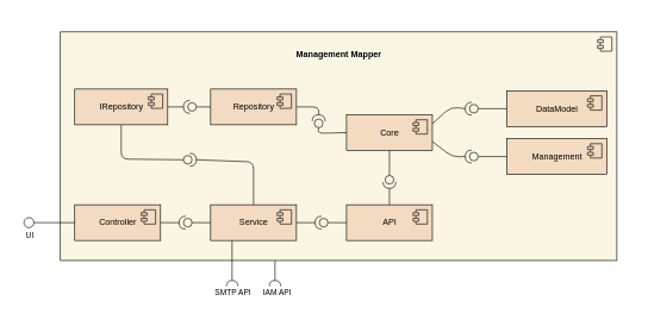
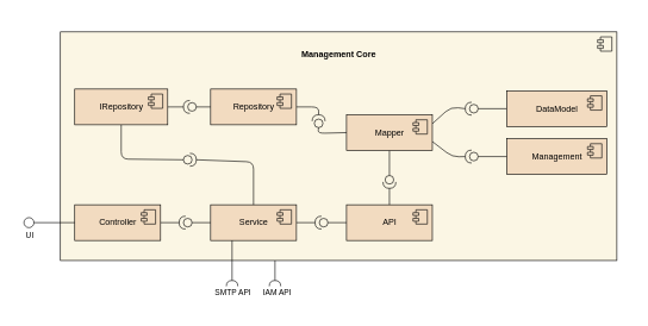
  <mxCell id="0" />
  <mxCell id="1" parent="0" />
  <mxCell id="2" style="edgeStyle=none;html=1;strokeColor=#000000;fontColor=#000000;endArrow=halfCircle;endFill=0;exitX=0.75;exitY=1;exitDx=0;exitDy=0;" parent="1" source="35" edge="1"><mxGeometry relative="1" as="geometry"><mxPoint x="384" y="400" as="targetPoint" /><mxPoint x="-36" y="34" as="sourcePoint" /></mxGeometry></mxCell>
  <mxCell id="3" value="IAM API" style="edgeLabel;html=1;align=center;verticalAlign=middle;resizable=0;points=[];fontColor=#000000;labelBackgroundColor=none;" parent="2" vertex="1" connectable="0"><mxGeometry x="0.773" y="5" relative="1" as="geometry"><mxPoint x="-3" y="15" as="offset" /></mxGeometry></mxCell>
- <mxCell id="4" value="&lt;b&gt;Management Mapper&lt;br&gt;&lt;br&gt;&lt;br&gt;&lt;br&gt;&lt;br&gt;&lt;br&gt;&lt;br&gt;&lt;br&gt;&lt;br&gt;&lt;br&gt;&lt;br&gt;&lt;br&gt;&lt;br&gt;&lt;br&gt;&lt;br&gt;&lt;br&gt;&lt;br&gt;&lt;br&gt;&lt;br&gt;&lt;/b&gt;" style="html=1;dropTarget=0;fillColor=#FBF6E4;strokeColor=#000000;fontColor=#000000;" parent="1" vertex="1"><mxGeometry x="84" y="44" width="778" height="320" as="geometry" /></mxCell>
+ <mxCell id="4" value="&lt;b&gt;Management Core&lt;br&gt;&lt;br&gt;&lt;br&gt;&lt;br&gt;&lt;br&gt;&lt;br&gt;&lt;br&gt;&lt;br&gt;&lt;br&gt;&lt;br&gt;&lt;br&gt;&lt;br&gt;&lt;br&gt;&lt;br&gt;&lt;br&gt;&lt;br&gt;&lt;br&gt;&lt;br&gt;&lt;br&gt;&lt;/b&gt;" style="html=1;dropTarget=0;fillColor=#FBF6E4;strokeColor=#000000;fontColor=#000000;" parent="1" vertex="1"><mxGeometry x="84" y="44" width="778" height="320" as="geometry" /></mxCell>
  <mxCell id="5" value="" style="shape=module;jettyWidth=8;jettyHeight=4;fillColor=#FBF6E4;strokeColor=#000000;" parent="4" vertex="1"><mxGeometry x="1" width="20" height="20" relative="1" as="geometry"><mxPoint x="-27" y="7" as="offset" /></mxGeometry></mxCell>
  <mxCell id="6" style="edgeStyle=none;html=1;exitX=1;exitY=0.5;exitDx=0;exitDy=0;entryX=1;entryY=0.5;entryDx=0;entryDy=0;entryPerimeter=0;labelBackgroundColor=default;strokeColor=#000000;fontColor=#000000;endArrow=none;endFill=0;" parent="1" source="8" target="21" edge="1"><mxGeometry relative="1" as="geometry" /></mxCell>
  <mxCell id="7" style="edgeStyle=none;html=1;exitX=0.5;exitY=1;exitDx=0;exitDy=0;entryX=0;entryY=0.5;entryDx=0;entryDy=0;entryPerimeter=0;labelBackgroundColor=default;strokeColor=#000000;fontColor=#000000;endArrow=none;endFill=0;" parent="1" source="8" target="45" edge="1"><mxGeometry relative="1" as="geometry"><Array as="points"><mxPoint x="169" y="222" /></Array></mxGeometry></mxCell>
  <mxCell id="8" value="IRepository" style="html=1;dropTarget=0;fillColor=#f2dbc0;strokeColor=#000000;fontColor=#000000;align=center;" parent="1" vertex="1"><mxGeometry x="104" y="124" width="130" height="50" as="geometry" /></mxCell>
  <mxCell id="9" value="" style="shape=module;jettyWidth=8;jettyHeight=4;fillColor=#f2dbc0;strokeColor=#000000;" parent="8" vertex="1"><mxGeometry x="1" width="20" height="20" relative="1" as="geometry"><mxPoint x="-27" y="7" as="offset" /></mxGeometry></mxCell>
  <mxCell id="10" style="edgeStyle=none;html=1;entryX=1;entryY=0.5;entryDx=0;entryDy=0;entryPerimeter=0;labelBackgroundColor=default;strokeColor=#000000;fontColor=#000000;endArrow=none;endFill=0;exitX=1;exitY=0.5;exitDx=0;exitDy=0;" parent="1" source="11" target="19" edge="1"><mxGeometry relative="1" as="geometry"><Array as="points"><mxPoint x="445" y="149" /></Array></mxGeometry></mxCell>
  <mxCell id="11" value="Repository" style="html=1;dropTarget=0;fillColor=#f2dbc0;strokeColor=#000000;fontColor=#000000;" parent="1" vertex="1"><mxGeometry x="294" y="124" width="120" height="50" as="geometry" /></mxCell>
  <mxCell id="12" value="" style="shape=module;jettyWidth=8;jettyHeight=4;fillColor=#f2dbc0;strokeColor=#000000;" parent="11" vertex="1"><mxGeometry x="1" width="20" height="20" relative="1" as="geometry"><mxPoint x="-27" y="7" as="offset" /></mxGeometry></mxCell>
  <mxCell id="13" style="edgeStyle=none;html=1;exitX=0.5;exitY=1;exitDx=0;exitDy=0;entryX=0;entryY=0.5;entryDx=0;entryDy=0;entryPerimeter=0;labelBackgroundColor=default;strokeColor=#000000;fontColor=#000000;endArrow=none;endFill=0;" parent="1" source="16" target="25" edge="1"><mxGeometry relative="1" as="geometry" /></mxCell>
  <mxCell id="14" style="edgeStyle=none;html=1;exitX=1;exitY=0.25;exitDx=0;exitDy=0;entryX=1;entryY=0.5;entryDx=0;entryDy=0;entryPerimeter=0;labelBackgroundColor=default;strokeColor=#000000;fontColor=#000000;endArrow=none;endFill=0;" parent="1" source="16" target="27" edge="1"><mxGeometry relative="1" as="geometry"><Array as="points"><mxPoint x="630" y="149" /></Array></mxGeometry></mxCell>
  <mxCell id="15" style="edgeStyle=none;html=1;exitX=1;exitY=0.75;exitDx=0;exitDy=0;entryX=1;entryY=0.5;entryDx=0;entryDy=0;entryPerimeter=0;labelBackgroundColor=default;strokeColor=#000000;fontColor=#000000;endArrow=none;endFill=0;" parent="1" source="16" target="33" edge="1"><mxGeometry relative="1" as="geometry"><Array as="points"><mxPoint x="632" y="219" /></Array></mxGeometry></mxCell>
- <mxCell id="16" value="Core" style="html=1;dropTarget=0;fillColor=#f2dbc0;strokeColor=#000000;fontColor=#000000;" parent="1" vertex="1"><mxGeometry x="484" y="160" width="120" height="50" as="geometry" /></mxCell>
+ <mxCell id="16" value="Mapper" style="html=1;dropTarget=0;fillColor=#f2dbc0;strokeColor=#000000;fontColor=#000000;" parent="1" vertex="1"><mxGeometry x="484" y="160" width="120" height="50" as="geometry" /></mxCell>
  <mxCell id="17" value="" style="shape=module;jettyWidth=8;jettyHeight=4;fillColor=#f2dbc0;strokeColor=#000000;" parent="16" vertex="1"><mxGeometry x="1" width="20" height="20" relative="1" as="geometry"><mxPoint x="-27" y="7" as="offset" /></mxGeometry></mxCell>
  <mxCell id="18" style="edgeStyle=none;html=1;exitX=0;exitY=0.5;exitDx=0;exitDy=0;exitPerimeter=0;entryX=0;entryY=0.5;entryDx=0;entryDy=0;labelBackgroundColor=default;strokeColor=#000000;fontColor=#000000;endArrow=none;endFill=0;" parent="1" source="19" target="16" edge="1"><mxGeometry relative="1" as="geometry"><Array as="points"><mxPoint x="444" y="186" /></Array></mxGeometry></mxCell>
  <mxCell id="19" value="" style="shape=providedRequiredInterface;html=1;verticalLabelPosition=bottom;sketch=0;fontColor=#000000;fillColor=none;direction=north;strokeColor=#000000;" parent="1" vertex="1"><mxGeometry x="436" y="160" width="18" height="18" as="geometry" /></mxCell>
  <mxCell id="20" style="edgeStyle=none;html=1;exitX=0;exitY=0.5;exitDx=0;exitDy=0;exitPerimeter=0;entryX=0;entryY=0.5;entryDx=0;entryDy=0;labelBackgroundColor=default;strokeColor=#000000;fontColor=#000000;endArrow=none;endFill=0;" parent="1" source="21" target="11" edge="1"><mxGeometry relative="1" as="geometry" /></mxCell>
  <mxCell id="21" value="" style="shape=providedRequiredInterface;html=1;verticalLabelPosition=bottom;sketch=0;fontColor=#000000;fillColor=none;direction=west;strokeColor=#000000;" parent="1" vertex="1"><mxGeometry x="256" y="140" width="18" height="18" as="geometry" /></mxCell>
  <mxCell id="22" value="API" style="html=1;dropTarget=0;fillColor=#f2dbc0;strokeColor=#000000;fontColor=#000000;" parent="1" vertex="1"><mxGeometry x="484" y="286" width="120" height="50" as="geometry" /></mxCell>
  <mxCell id="23" value="" style="shape=module;jettyWidth=8;jettyHeight=4;fillColor=#f2dbc0;strokeColor=#000000;" parent="22" vertex="1"><mxGeometry x="1" width="20" height="20" relative="1" as="geometry"><mxPoint x="-27" y="7" as="offset" /></mxGeometry></mxCell>
  <mxCell id="24" style="edgeStyle=none;html=1;exitX=1;exitY=0.5;exitDx=0;exitDy=0;exitPerimeter=0;entryX=0.5;entryY=0;entryDx=0;entryDy=0;labelBackgroundColor=default;strokeColor=#000000;fontColor=#000000;endArrow=none;endFill=0;" parent="1" source="25" target="22" edge="1"><mxGeometry relative="1" as="geometry" /></mxCell>
  <mxCell id="25" value="" style="shape=providedRequiredInterface;html=1;verticalLabelPosition=bottom;sketch=0;fontColor=#000000;fillColor=none;direction=south;strokeColor=#000000;" parent="1" vertex="1"><mxGeometry x="535" y="245" width="18" height="18" as="geometry" /></mxCell>
  <mxCell id="26" style="edgeStyle=none;html=1;exitX=0;exitY=0.5;exitDx=0;exitDy=0;exitPerimeter=0;entryX=0;entryY=0.5;entryDx=0;entryDy=0;labelBackgroundColor=default;strokeColor=#000000;fontColor=#000000;endArrow=none;endFill=0;" parent="1" source="27" target="28" edge="1"><mxGeometry relative="1" as="geometry" /></mxCell>
  <mxCell id="27" value="" style="shape=providedRequiredInterface;html=1;verticalLabelPosition=bottom;sketch=0;fontColor=#000000;fillColor=none;direction=west;strokeColor=#000000;" parent="1" vertex="1"><mxGeometry x="650" y="142.5" width="18" height="18" as="geometry" /></mxCell>
  <mxCell id="28" value="DataModel" style="html=1;dropTarget=0;fillColor=#f2dbc0;strokeColor=#000000;fontColor=#000000;" parent="1" vertex="1"><mxGeometry x="708" y="126.5" width="140" height="50" as="geometry" /></mxCell>
  <mxCell id="29" value="" style="shape=module;jettyWidth=8;jettyHeight=4;fillColor=#f2dbc0;strokeColor=#000000;" parent="28" vertex="1"><mxGeometry x="1" width="20" height="20" relative="1" as="geometry"><mxPoint x="-27" y="7" as="offset" /></mxGeometry></mxCell>
  <mxCell id="30" value="Management" style="html=1;dropTarget=0;fillColor=#f2dbc0;strokeColor=#000000;fontColor=#000000;" parent="1" vertex="1"><mxGeometry x="708" y="193.5" width="140" height="50" as="geometry" /></mxCell>
  <mxCell id="31" value="" style="shape=module;jettyWidth=8;jettyHeight=4;fillColor=#f2dbc0;strokeColor=#000000;" parent="30" vertex="1"><mxGeometry x="1" width="20" height="20" relative="1" as="geometry"><mxPoint x="-27" y="7" as="offset" /></mxGeometry></mxCell>
  <mxCell id="32" style="edgeStyle=none;html=1;exitX=0;exitY=0.5;exitDx=0;exitDy=0;exitPerimeter=0;labelBackgroundColor=default;strokeColor=#000000;fontColor=#000000;endArrow=none;endFill=0;" parent="1" source="33" target="30" edge="1"><mxGeometry relative="1" as="geometry" /></mxCell>
  <mxCell id="33" value="" style="shape=providedRequiredInterface;html=1;verticalLabelPosition=bottom;sketch=0;fontColor=#000000;fillColor=none;direction=west;strokeColor=#000000;" parent="1" vertex="1"><mxGeometry x="650" y="209.5" width="18" height="18" as="geometry" /></mxCell>
  <mxCell id="34" style="edgeStyle=none;html=1;exitX=1;exitY=0.5;exitDx=0;exitDy=0;entryX=1;entryY=0.5;entryDx=0;entryDy=0;entryPerimeter=0;labelBackgroundColor=default;strokeColor=#000000;fontColor=#000000;endArrow=none;endFill=0;" parent="1" source="35" target="41" edge="1"><mxGeometry relative="1" as="geometry" /></mxCell>
  <mxCell id="35" value="Service" style="html=1;dropTarget=0;fillColor=#f2dbc0;strokeColor=#000000;fontColor=#000000;" parent="1" vertex="1"><mxGeometry x="294" y="286" width="120" height="50" as="geometry" /></mxCell>
  <mxCell id="36" value="" style="shape=module;jettyWidth=8;jettyHeight=4;fillColor=#f2dbc0;strokeColor=#000000;" parent="35" vertex="1"><mxGeometry x="1" width="20" height="20" relative="1" as="geometry"><mxPoint x="-27" y="7" as="offset" /></mxGeometry></mxCell>
  <mxCell id="37" style="edgeStyle=none;html=1;exitX=1;exitY=0.5;exitDx=0;exitDy=0;entryX=1;entryY=0.5;entryDx=0;entryDy=0;entryPerimeter=0;labelBackgroundColor=default;strokeColor=#000000;fontColor=#000000;endArrow=none;endFill=0;" parent="1" source="38" target="43" edge="1"><mxGeometry relative="1" as="geometry" /></mxCell>
  <mxCell id="38" value="Controller" style="html=1;dropTarget=0;fillColor=#f2dbc0;strokeColor=#000000;fontColor=#000000;" parent="1" vertex="1"><mxGeometry x="104" y="286" width="120" height="50" as="geometry" /></mxCell>
  <mxCell id="39" value="" style="shape=module;jettyWidth=8;jettyHeight=4;fillColor=#f2dbc0;strokeColor=#000000;" parent="38" vertex="1"><mxGeometry x="1" width="20" height="20" relative="1" as="geometry"><mxPoint x="-27" y="7" as="offset" /></mxGeometry></mxCell>
  <mxCell id="40" style="edgeStyle=none;html=1;exitX=0;exitY=0.5;exitDx=0;exitDy=0;exitPerimeter=0;entryX=0;entryY=0.5;entryDx=0;entryDy=0;labelBackgroundColor=default;strokeColor=#000000;fontColor=#000000;endArrow=none;endFill=0;" parent="1" source="41" target="22" edge="1"><mxGeometry relative="1" as="geometry" /></mxCell>
  <mxCell id="41" value="" style="shape=providedRequiredInterface;html=1;verticalLabelPosition=bottom;sketch=0;fontColor=#000000;fillColor=none;direction=west;strokeColor=#000000;" parent="1" vertex="1"><mxGeometry x="440" y="302" width="18" height="18" as="geometry" /></mxCell>
  <mxCell id="42" style="edgeStyle=none;html=1;exitX=0;exitY=0.5;exitDx=0;exitDy=0;exitPerimeter=0;entryX=0;entryY=0.5;entryDx=0;entryDy=0;labelBackgroundColor=default;strokeColor=#000000;fontColor=#000000;endArrow=none;endFill=0;" parent="1" source="43" target="35" edge="1"><mxGeometry relative="1" as="geometry" /></mxCell>
  <mxCell id="43" value="" style="shape=providedRequiredInterface;html=1;verticalLabelPosition=bottom;sketch=0;fontColor=#000000;fillColor=none;direction=west;strokeColor=#000000;" parent="1" vertex="1"><mxGeometry x="250" y="302" width="18" height="18" as="geometry" /></mxCell>
  <mxCell id="44" style="edgeStyle=none;html=1;exitX=1;exitY=0.5;exitDx=0;exitDy=0;exitPerimeter=0;entryX=0.5;entryY=0;entryDx=0;entryDy=0;labelBackgroundColor=default;strokeColor=#000000;fontColor=#000000;endArrow=none;endFill=0;" parent="1" source="45" target="35" edge="1"><mxGeometry relative="1" as="geometry"><Array as="points"><mxPoint x="354" y="226" /></Array></mxGeometry></mxCell>
  <mxCell id="45" value="" style="shape=providedRequiredInterface;html=1;verticalLabelPosition=bottom;sketch=0;fontColor=#000000;fillColor=none;direction=east;strokeColor=#000000;" parent="1" vertex="1"><mxGeometry x="256" y="214" width="18" height="18" as="geometry" /></mxCell>
  <mxCell id="46" style="edgeStyle=none;html=1;strokeColor=#000000;fontColor=#000000;endArrow=circle;endFill=0;exitX=0;exitY=0.5;exitDx=0;exitDy=0;" parent="1" source="38" edge="1"><mxGeometry relative="1" as="geometry"><mxPoint x="32" y="311" as="targetPoint" /><mxPoint x="4" y="34" as="sourcePoint" /></mxGeometry></mxCell>
  <mxCell id="47" value="UI" style="edgeLabel;html=1;align=center;verticalAlign=middle;resizable=0;points=[];fontColor=#000000;labelBackgroundColor=none;" parent="46" vertex="1" connectable="0"><mxGeometry x="0.414" y="-5" relative="1" as="geometry"><mxPoint x="-13" y="22" as="offset" /></mxGeometry></mxCell>
  <mxCell id="48" style="edgeStyle=none;html=1;strokeColor=#000000;fontColor=#000000;endArrow=halfCircle;endFill=0;exitX=0.25;exitY=1;exitDx=0;exitDy=0;" parent="1" source="35" edge="1"><mxGeometry relative="1" as="geometry"><mxPoint x="324" y="400" as="targetPoint" /><mxPoint x="-16" y="34" as="sourcePoint" /></mxGeometry></mxCell>
  <mxCell id="49" value="SMTP API" style="edgeLabel;html=1;align=center;verticalAlign=middle;resizable=0;points=[];fontColor=#000000;labelBackgroundColor=none;" parent="48" vertex="1" connectable="0"><mxGeometry x="0.866" y="7" relative="1" as="geometry"><mxPoint x="-7" y="12" as="offset" /></mxGeometry></mxCell>
  <mxCell id="50" value="" style="whiteSpace=wrap;html=1;strokeColor=none;fontColor=#000000;fillColor=none;" parent="1" vertex="1"><mxGeometry x="20" y="20" width="864" height="414" as="geometry" /></mxCell>
